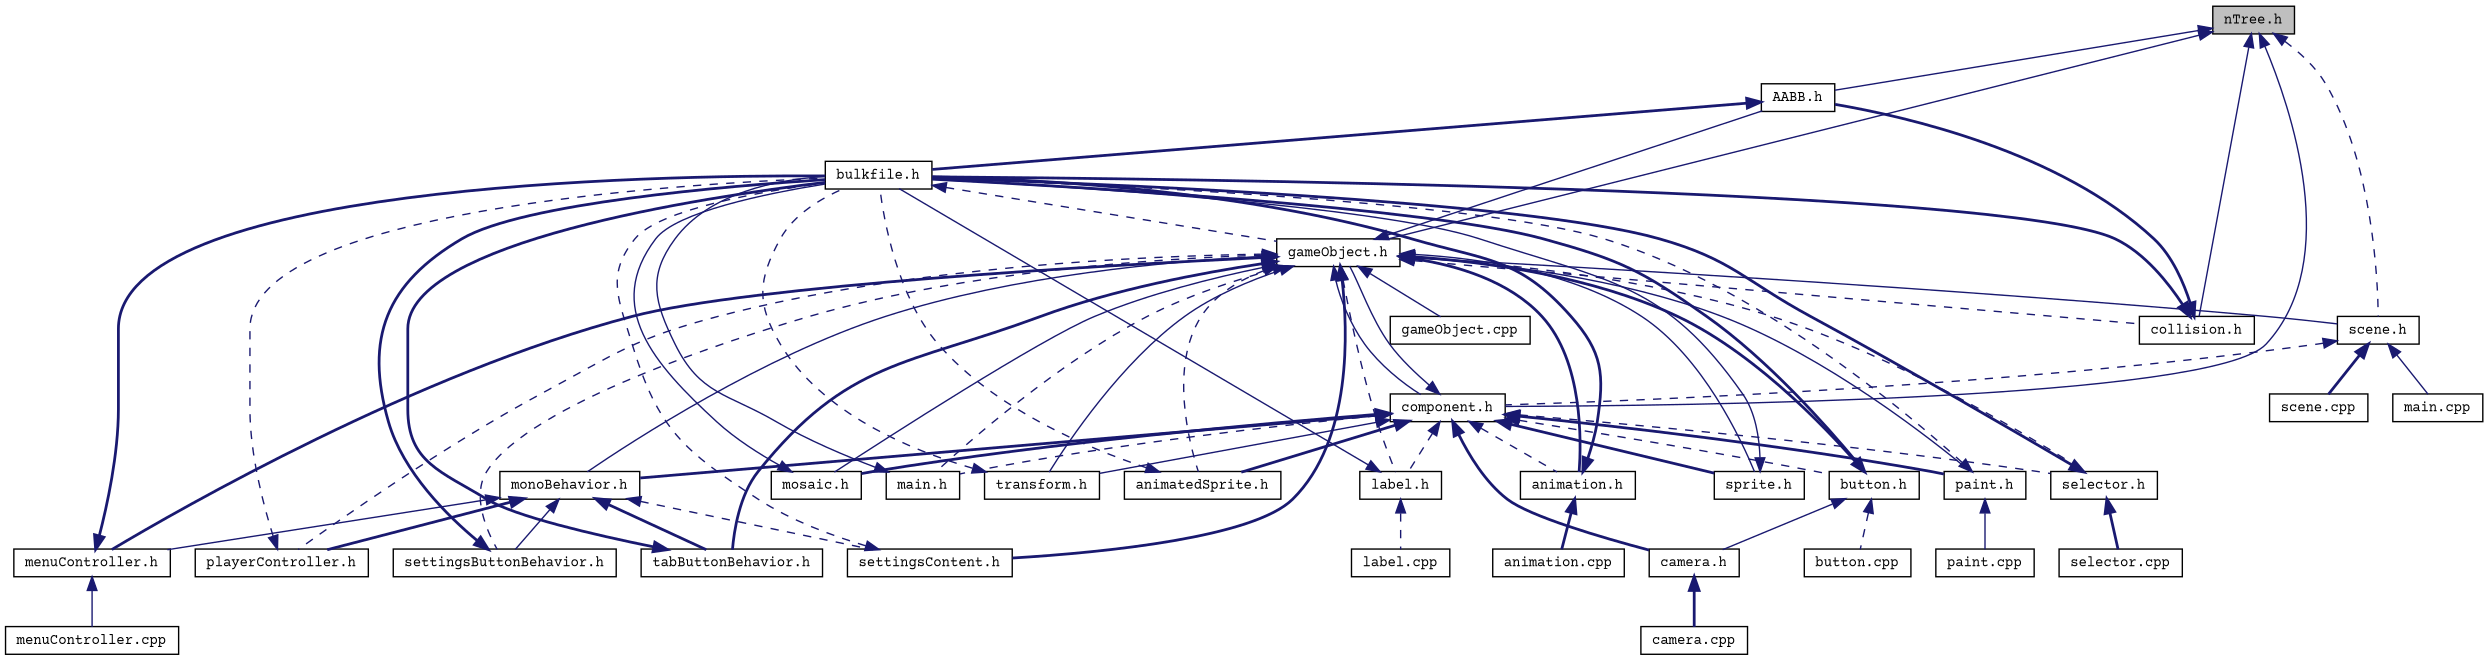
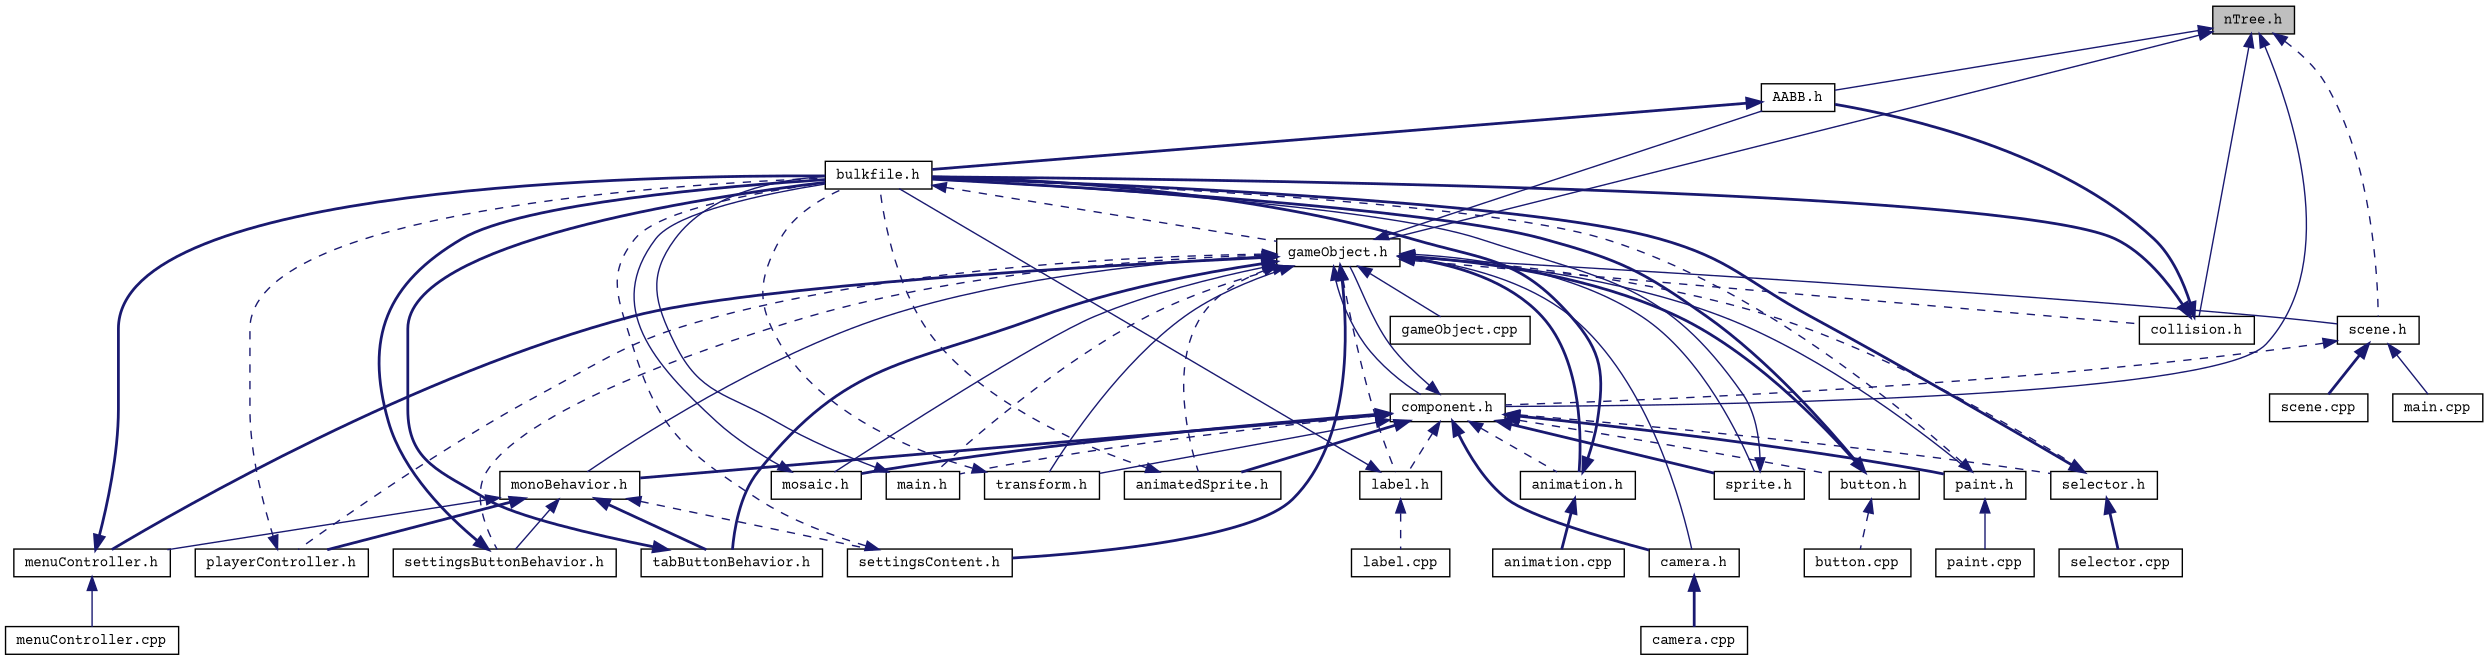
  digraph {
    fontname="Courier Prime"
    node [color=black fillcolor=white fontname="Courier Prime" fontsize=10 shape=record style=filled]
    edge [color=midnightblue dir=back fontname="Courier Prime" fontsize=10 labelfontname=Helvetica labelfontsize=10 style=bold]
    n1 [fillcolor=grey75 fontcolor=black height=0.2 label="nTree.h" width=0.4]
    n2 [height=0.2 label="AABB.h" width=0.4]
    n3 [height=0.2 label="gameObject.h" width=0.4]
    n4 [height=0.2 label="collision.h" width=0.4]
    n5 [height=0.2 label="component.h" width=0.4]
    n6 [height=0.2 label="scene.h" width=0.4]
    n7 [height=0.2 label="bulkfile.h" width=0.4]
    n8 [height=0.2 label="animatedSprite.h" width=0.4]
    n9 [height=0.2 label="animation.h" width=0.4]
    n10 [height=0.2 label="button.h" width=0.4]
    n11 [height=0.2 label="camera.h" width=0.4]
    n12 [height=0.2 label="label.h" width=0.4]
    n13 [height=0.2 label="monoBehavior.h" width=0.4]
    n14 [height=0.2 label="menuController.h" width=0.4]
    n15 [height=0.2 label="playerController.h" width=0.4]
    n16 [height=0.2 label="settingsButtonBehavior.h" width=0.4]
    n17 [height=0.2 label="settingsContent.h" width=0.4]
    n18 [height=0.2 label="tabButtonBehavior.h" width=0.4]
    n19 [height=0.2 label="mosaic.h" width=0.4]
    n20 [height=0.2 label="paint.h" width=0.4]
    n21 [height=0.2 label="selector.h" width=0.4]
    n22 [height=0.2 label="sprite.h" width=0.4]
    n23 [height=0.2 label="main.h" width=0.4]
    n24 [height=0.2 label="transform.h" width=0.4]
    n25 [height=0.2 label="gameObject.cpp" width=0.4]
    n26 [height=0.2 label="main.cpp" width=0.4]
    n27 [height=0.2 label="scene.cpp" width=0.4]
    n28 [height=0.2 label="animation.cpp" width=0.4]
    n29 [height=0.2 label="button.cpp" width=0.4]
    n30 [height=0.2 label="camera.cpp" width=0.4]
    n31 [height=0.2 label="label.cpp" width=0.4]
    n32 [height=0.2 label="menuController.cpp" width=0.4]
    n33 [height=0.2 label="paint.cpp" width=0.4]
    n34 [height=0.2 label="selector.cpp" width=0.4]
    n1 -> n2 [style=solid]
    n1 -> n3 [style=solid]
    n1 -> n4 [style=solid]
    n1 -> n5 [style=solid]
    n1 -> n6 [style=dashed]
    n2 -> n7
    n3 -> n2 [style=solid]
    n3 -> n4 [style=dashed]
    n3 -> n5 [style=solid]
    n3 -> n6 [style=solid]
    n3 -> n8 [style=dashed]
    n3 -> n9
    n3 -> n10
-   n10 -> n11 [style=solid]
+   n3 -> n11 [style=solid]
    n3 -> n12 [style=dashed]
    n3 -> n13 [style=solid]
    n3 -> n14
    n3 -> n15 [style=dashed]
    n3 -> n16 [style=dashed]
    n3 -> n17
    n3 -> n18
    n3 -> n19 [style=solid]
    n3 -> n20 [style=solid]
    n3 -> n21 [style=dashed]
    n3 -> n22 [style=solid]
    n3 -> n23 [style=dashed]
    n3 -> n24 [style=solid]
    n3 -> n25 [style=solid]
    n4 -> n2
    n4 -> n7
    n5 -> n3 [style=solid]
    n5 -> n8
    n5 -> n9 [style=dashed]
    n5 -> n10 [style=dashed]
    n5 -> n11
    n5 -> n12 [style=dashed]
    n5 -> n13
    n5 -> n19
    n5 -> n20
    n5 -> n21 [style=dashed]
    n5 -> n22
    n5 -> n23 [style=dashed]
    n5 -> n24 [style=solid]
    n6 -> n5 [style=dashed]
    n6 -> n26 [style=solid]
    n6 -> n27
    n7 -> n3 [style=dashed]
    n8 -> n7 [style=dashed]
    n9 -> n7
    n9 -> n28
    n10 -> n7
    n10 -> n29 [style=dashed]
    n11 -> n30
    n12 -> n7 [style=solid]
    n12 -> n31 [style=dashed]
    n13 -> n14 [style=solid]
    n13 -> n15
    n13 -> n16 [style=solid]
    n13 -> n17 [style=dashed]
    n13 -> n18
    n14 -> n7
    n14 -> n32 [style=solid]
    n15 -> n7 [style=dashed]
    n16 -> n7
    n17 -> n7 [style=dashed]
    n18 -> n7
    n19 -> n7 [style=solid]
    n20 -> n7 [style=dashed]
    n20 -> n33 [style=solid]
    n21 -> n7
    n21 -> n34
    n22 -> n7 [style=solid]
    n23 -> n7 [style=solid]
    n24 -> n7 [style=dashed]
  }
